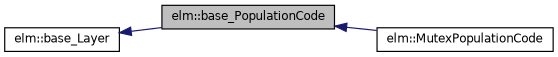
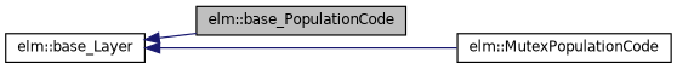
  digraph {
    rankdir=LR
    node [color=black fillcolor=white fontname=Helvetica fontsize=10 shape=record style=filled]
    edge [color=midnightblue dir=back fontname=Helvetica fontsize=10 labelfontname=Helvetica labelfontsize=10 style=solid]
    n1 [fillcolor=grey75 fontcolor=black height=0.2 label="elm::base_PopulationCode" width=0.4]
    n2 [height=0.2 label="elm::MutexPopulationCode" width=0.4]
    n3 [height=0.2 label="elm::base_Layer" width=0.4]
-   n1 -> n2
+   n3 -> n2
    n3 -> n1
  }
